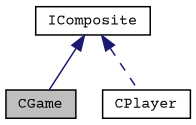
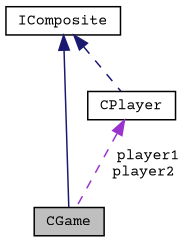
  digraph {
    fontname="Courier Prime"
    node [color=black fillcolor=white fontname="Courier Prime" fontsize=10 shape=record style=filled]
    edge [color=midnightblue dir=back fontname="Courier Prime" fontsize=10 labelfontname=Helvetica labelfontsize=10 style=dashed]
    n1 [fillcolor=grey75 fontcolor=black height=0.2 label=CGame width=0.4]
    n2 [height=0.2 label=IComposite width=0.4]
    n3 [height=0.2 label=CPlayer width=0.4]
    n2 -> n1 [style=solid]
    n2 -> n3
+   n3 -> n1 [color=darkorchid3 label=" player1\nplayer2"]
  }
